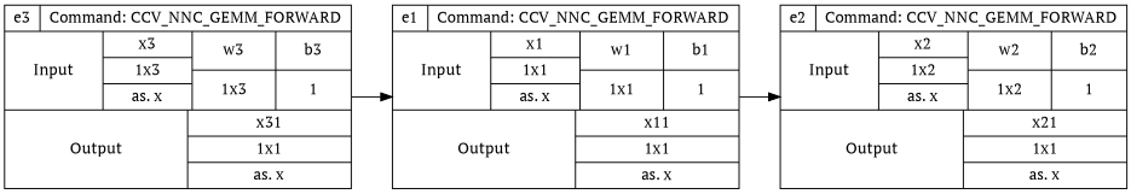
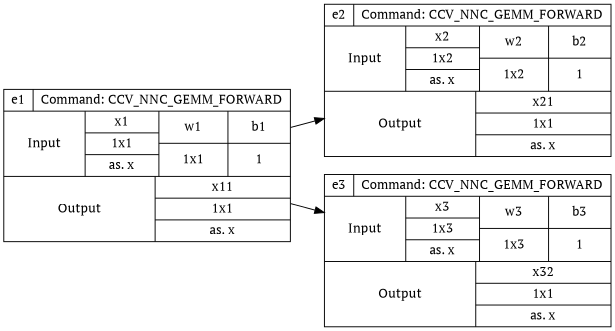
  digraph {
    compound=true
    fontname="PT Serif"
    rankdir=LR
    node [fontname="PT Serif" shape=record]
    edge [fontname="PT Serif"]
    n1 [label="{e1|Command: CCV_NNC_GEMM_FORWARD}|{Input|{x1|1x1|as. x}|{w1|1x1}|{b1|1}}|{Output|{x11|1x1|as. x}}"]
    n2 [label="{e2|Command: CCV_NNC_GEMM_FORWARD}|{Input|{x2|1x2|as. x}|{w2|1x2}|{b2|1}}|{Output|{x21|1x1|as. x}}"]
-   n3 [label="{e3|Command: CCV_NNC_GEMM_FORWARD}|{Input|{x3|1x3|as. x}|{w3|1x3}|{b3|1}}|{Output|{x31|1x1|as. x}}"]
+   n3 [label="{e3|Command: CCV_NNC_GEMM_FORWARD}|{Input|{x3|1x3|as. x}|{w3|1x3}|{b3|1}}|{Output|{x32|1x1|as. x}}"]
    n1 -> n2
-   n3 -> n1
+   n1 -> n3
  }
